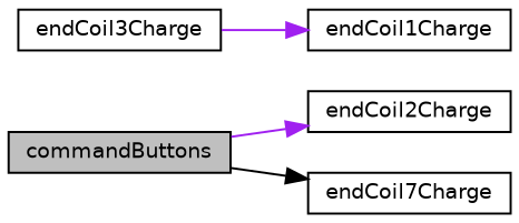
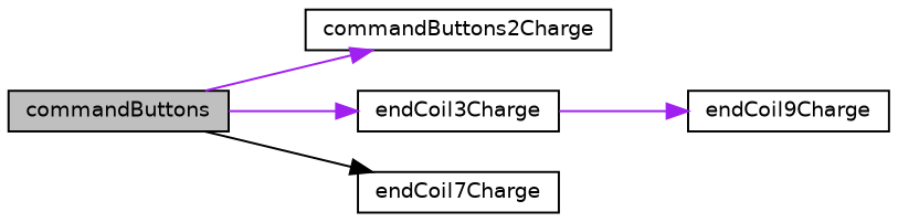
  digraph {
    rankdir=LR
    node [color=black fillcolor=white fontname=Helvetica fontsize=10 shape=record style=filled]
    edge [color=purple fontname=Helvetica fontsize=10 labelfontname=Helvetica labelfontsize=10 style=solid]
    n1 [fillcolor=grey75 fontcolor=black height=0.2 label=commandButtons width=0.4]
-   n2 [height=0.2 label=endCoil2Charge width=0.4]
+   n2 [height=0.2 label=commandButtons2Charge width=0.4]
    n3 [height=0.2 label=endCoil3Charge width=0.4]
    n4 [height=0.2 label=endCoil7Charge width=0.4]
-   n5 [height=0.2 label=endCoil1Charge width=0.4]
+   n5 [height=0.2 label=endCoil9Charge width=0.4]
    n1 -> n2
+   n1 -> n3
    n1 -> n4 [color=black]
    n3 -> n5
  }
